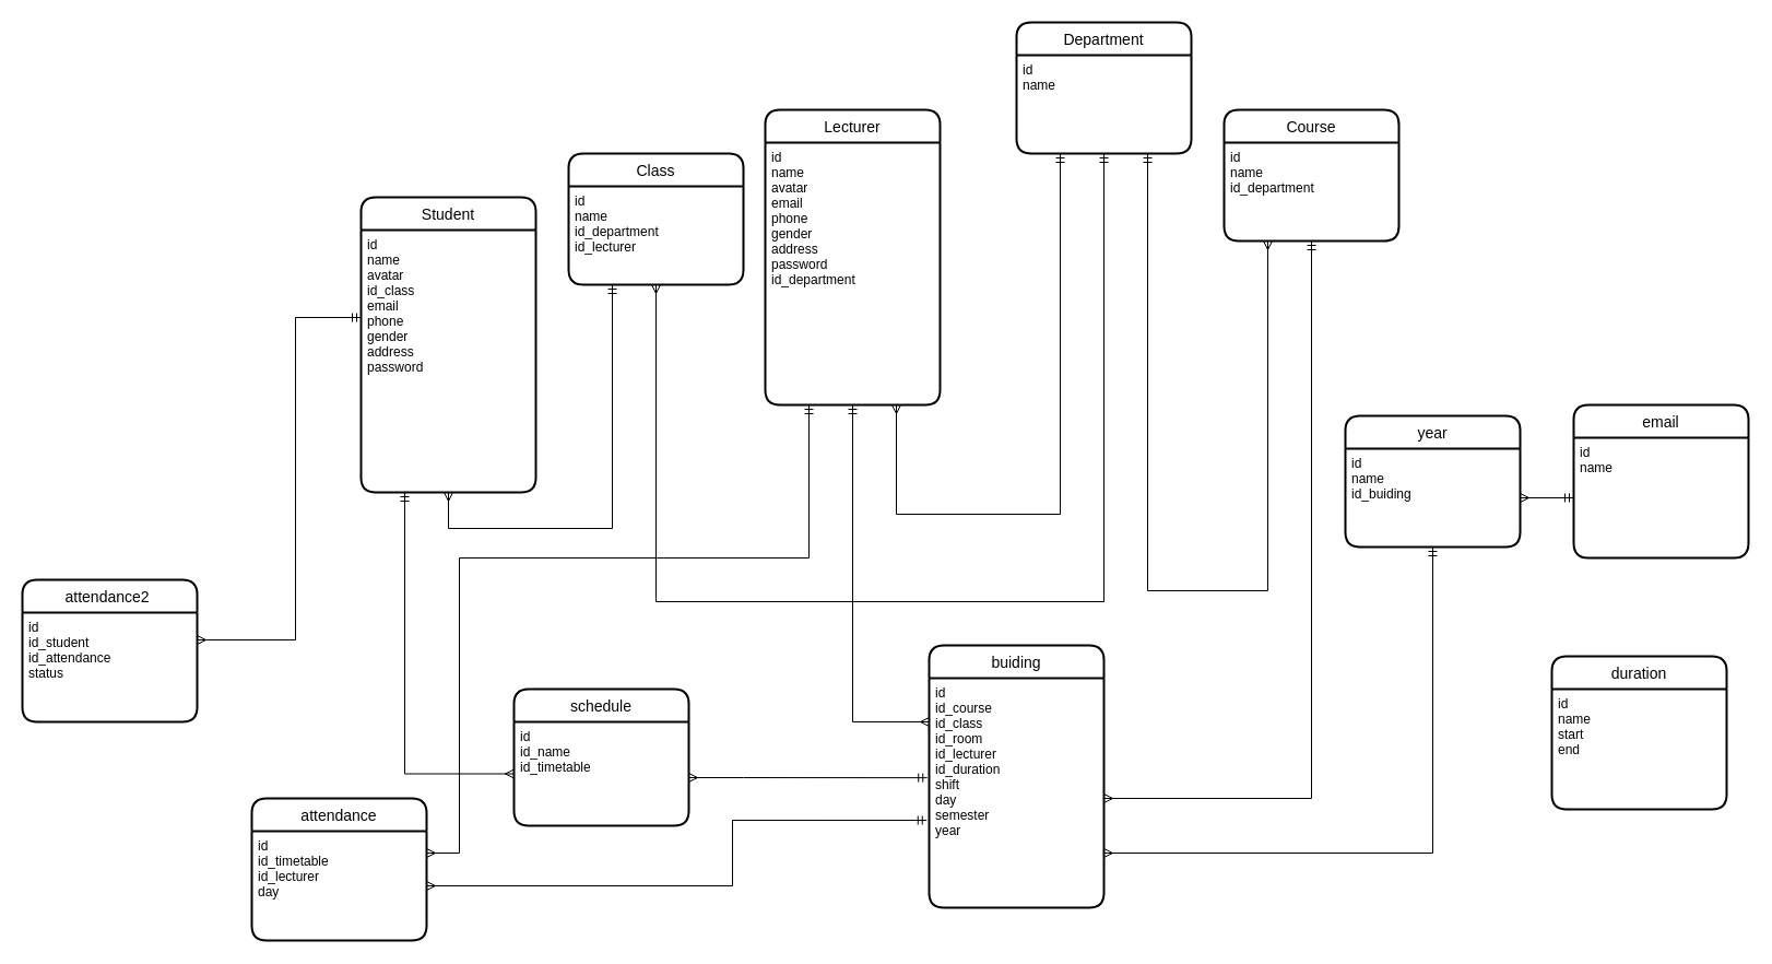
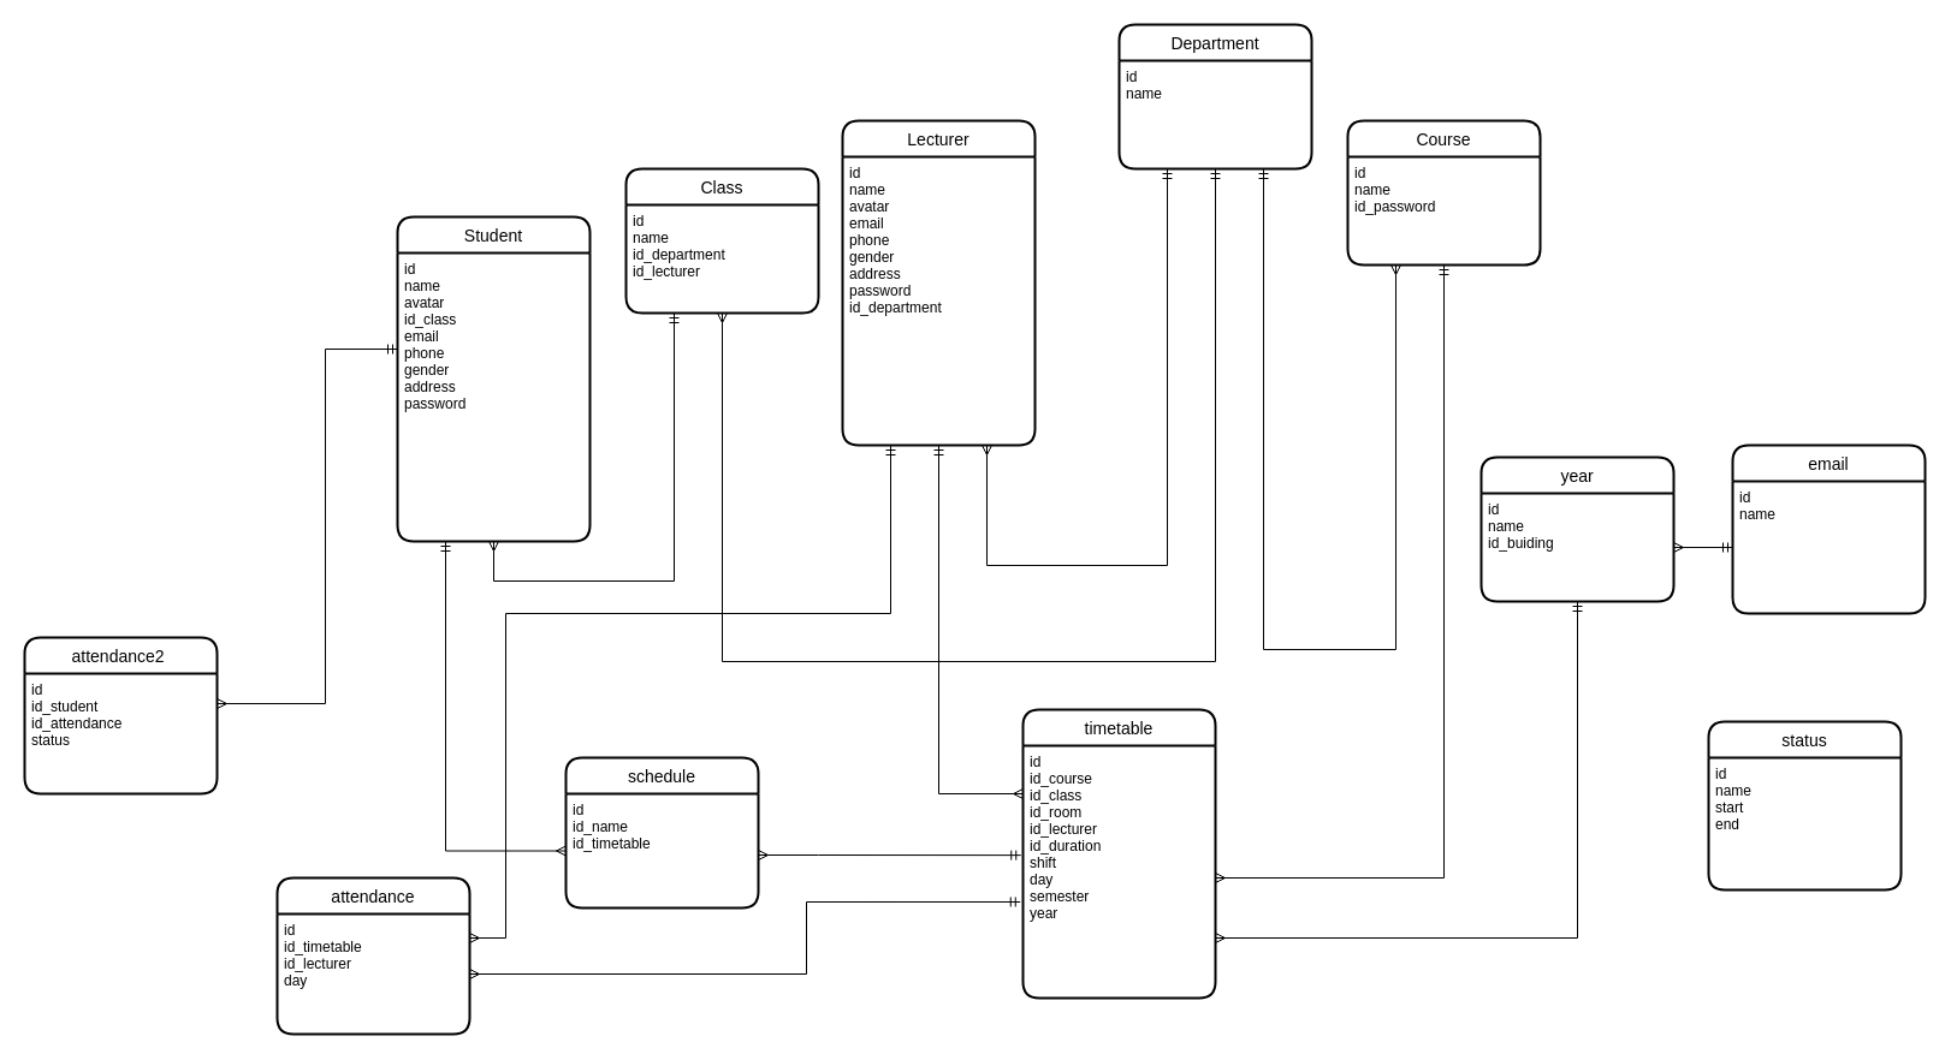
  <mxCell id="0" />
  <mxCell id="1" parent="0" />
  <mxCell id="2" value="Student" style="swimlane;childLayout=stackLayout;horizontal=1;startSize=30;horizontalStack=0;rounded=1;fontSize=14;fontStyle=0;strokeWidth=2;resizeParent=0;resizeLast=1;shadow=0;dashed=0;align=center;" parent="1" vertex="1"><mxGeometry x="330" y="180" width="160" height="270" as="geometry" /></mxCell>
  <mxCell id="3" value="id&#10;name&#10;avatar&#10;id_class&#10;email &#10;phone&#10;gender&#10;address&#10;password&#10;" style="align=left;strokeColor=none;fillColor=none;spacingLeft=4;fontSize=12;verticalAlign=top;resizable=0;rotatable=0;part=1;" parent="2" vertex="1"><mxGeometry y="30" width="160" height="240" as="geometry" /></mxCell>
  <mxCell id="4" style="edgeStyle=orthogonalEdgeStyle;rounded=0;orthogonalLoop=1;jettySize=auto;html=1;entryX=0.5;entryY=1;entryDx=0;entryDy=0;startArrow=ERmany;startFill=0;endArrow=ERmandOne;endFill=0;" parent="1" source="5" target="8" edge="1"><mxGeometry relative="1" as="geometry"><Array as="points"><mxPoint x="600" y="550" /><mxPoint x="1010" y="550" /></Array></mxGeometry></mxCell>
  <mxCell id="5" value="Class" style="swimlane;childLayout=stackLayout;horizontal=1;startSize=30;horizontalStack=0;rounded=1;fontSize=14;fontStyle=0;strokeWidth=2;resizeParent=0;resizeLast=1;shadow=0;dashed=0;align=center;" parent="1" vertex="1"><mxGeometry x="520" y="140" width="160" height="120" as="geometry" /></mxCell>
  <mxCell id="6" value="id&#10;name&#10;id_department&#10;id_lecturer" style="align=left;strokeColor=none;fillColor=none;spacingLeft=4;fontSize=12;verticalAlign=top;resizable=0;rotatable=0;part=1;" parent="5" vertex="1"><mxGeometry y="30" width="160" height="90" as="geometry" /></mxCell>
  <mxCell id="7" value="Department" style="swimlane;childLayout=stackLayout;horizontal=1;startSize=30;horizontalStack=0;rounded=1;fontSize=14;fontStyle=0;strokeWidth=2;resizeParent=0;resizeLast=1;shadow=0;dashed=0;align=center;" parent="1" vertex="1"><mxGeometry x="930" y="20" width="160" height="120" as="geometry" /></mxCell>
  <mxCell id="8" value="id&#10;name" style="align=left;strokeColor=none;fillColor=none;spacingLeft=4;fontSize=12;verticalAlign=top;resizable=0;rotatable=0;part=1;" parent="7" vertex="1"><mxGeometry y="30" width="160" height="90" as="geometry" /></mxCell>
- <mxCell id="9" value="buiding" style="swimlane;childLayout=stackLayout;horizontal=1;startSize=30;horizontalStack=0;rounded=1;fontSize=14;fontStyle=0;strokeWidth=2;resizeParent=0;resizeLast=1;shadow=0;dashed=0;align=center;" parent="1" vertex="1"><mxGeometry x="850" y="590" width="160" height="240" as="geometry" /></mxCell>
+ <mxCell id="9" value="timetable" style="swimlane;childLayout=stackLayout;horizontal=1;startSize=30;horizontalStack=0;rounded=1;fontSize=14;fontStyle=0;strokeWidth=2;resizeParent=0;resizeLast=1;shadow=0;dashed=0;align=center;" parent="1" vertex="1"><mxGeometry x="850" y="590" width="160" height="240" as="geometry" /></mxCell>
  <mxCell id="10" value="id&#10;id_course&#10;id_class&#10;id_room&#10;id_lecturer&#10;id_duration&#10;shift&#10;day&#10;semester&#10;year&#10;" style="align=left;strokeColor=none;fillColor=none;spacingLeft=4;fontSize=12;verticalAlign=top;resizable=0;rotatable=0;part=1;" parent="9" vertex="1"><mxGeometry y="30" width="160" height="210" as="geometry" /></mxCell>
  <mxCell id="11" value="Course" style="swimlane;childLayout=stackLayout;horizontal=1;startSize=30;horizontalStack=0;rounded=1;fontSize=14;fontStyle=0;strokeWidth=2;resizeParent=0;resizeLast=1;shadow=0;dashed=0;align=center;" parent="1" vertex="1"><mxGeometry x="1120" y="100" width="160" height="120" as="geometry" /></mxCell>
- <mxCell id="12" value="id&#10;name&#10;id_department" style="align=left;strokeColor=none;fillColor=none;spacingLeft=4;fontSize=12;verticalAlign=top;resizable=0;rotatable=0;part=1;" parent="11" vertex="1"><mxGeometry y="30" width="160" height="90" as="geometry" /></mxCell>
+ <mxCell id="12" value="id&#10;name&#10;id_password" style="align=left;strokeColor=none;fillColor=none;spacingLeft=4;fontSize=12;verticalAlign=top;resizable=0;rotatable=0;part=1;" parent="11" vertex="1"><mxGeometry y="30" width="160" height="90" as="geometry" /></mxCell>
  <mxCell id="13" value="year" style="swimlane;childLayout=stackLayout;horizontal=1;startSize=30;horizontalStack=0;rounded=1;fontSize=14;fontStyle=0;strokeWidth=2;resizeParent=0;resizeLast=1;shadow=0;dashed=0;align=center;" parent="1" vertex="1"><mxGeometry x="1231" y="380" width="160" height="120" as="geometry" /></mxCell>
  <mxCell id="14" value="id&#10;name&#10;id_buiding&#10;" style="align=left;strokeColor=none;fillColor=none;spacingLeft=4;fontSize=12;verticalAlign=top;resizable=0;rotatable=0;part=1;" parent="13" vertex="1"><mxGeometry y="30" width="160" height="90" as="geometry" /></mxCell>
  <mxCell id="15" value="email" style="swimlane;childLayout=stackLayout;horizontal=1;startSize=30;horizontalStack=0;rounded=1;fontSize=14;fontStyle=0;strokeWidth=2;resizeParent=0;resizeLast=1;shadow=0;dashed=0;align=center;" parent="1" vertex="1"><mxGeometry x="1440" y="370" width="160" height="140" as="geometry" /></mxCell>
  <mxCell id="16" value="id&#10;name &#10;" style="align=left;strokeColor=none;fillColor=none;spacingLeft=4;fontSize=12;verticalAlign=top;resizable=0;rotatable=0;part=1;" parent="15" vertex="1"><mxGeometry y="30" width="160" height="110" as="geometry" /></mxCell>
- <mxCell id="17" value="duration" style="swimlane;childLayout=stackLayout;horizontal=1;startSize=30;horizontalStack=0;rounded=1;fontSize=14;fontStyle=0;strokeWidth=2;resizeParent=0;resizeLast=1;shadow=0;dashed=0;align=center;" parent="1" vertex="1"><mxGeometry x="1420" y="600" width="160" height="140" as="geometry" /></mxCell>
+ <mxCell id="17" value="status" style="swimlane;childLayout=stackLayout;horizontal=1;startSize=30;horizontalStack=0;rounded=1;fontSize=14;fontStyle=0;strokeWidth=2;resizeParent=0;resizeLast=1;shadow=0;dashed=0;align=center;" parent="1" vertex="1"><mxGeometry x="1420" y="600" width="160" height="140" as="geometry" /></mxCell>
  <mxCell id="18" value="id&#10;name&#10;start&#10;end     &#10;" style="align=left;strokeColor=none;fillColor=none;spacingLeft=4;fontSize=12;verticalAlign=top;resizable=0;rotatable=0;part=1;" parent="17" vertex="1"><mxGeometry y="30" width="160" height="110" as="geometry" /></mxCell>
  <mxCell id="19" value="" style="edgeStyle=orthogonalEdgeStyle;fontSize=12;html=1;endArrow=ERmandOne;startArrow=ERmany;rounded=0;entryX=0.25;entryY=1;entryDx=0;entryDy=0;startFill=0;exitX=0.75;exitY=1;exitDx=0;exitDy=0;" parent="1" source="21" target="8" edge="1"><mxGeometry width="100" height="100" relative="1" as="geometry"><mxPoint x="900" y="420" as="sourcePoint" /><mxPoint x="900" y="440" as="targetPoint" /><Array as="points"><mxPoint x="820" y="470" /><mxPoint x="970" y="470" /></Array></mxGeometry></mxCell>
  <mxCell id="20" value="Lecturer" style="swimlane;childLayout=stackLayout;horizontal=1;startSize=30;horizontalStack=0;rounded=1;fontSize=14;fontStyle=0;strokeWidth=2;resizeParent=0;resizeLast=1;shadow=0;dashed=0;align=center;" parent="1" vertex="1"><mxGeometry x="700" y="100" width="160" height="270" as="geometry" /></mxCell>
  <mxCell id="21" value="id&#10;name&#10;avatar&#10;email&#10;phone&#10;gender&#10;address&#10;password&#10;id_department" style="align=left;strokeColor=none;fillColor=none;spacingLeft=4;fontSize=12;verticalAlign=top;resizable=0;rotatable=0;part=1;" parent="20" vertex="1"><mxGeometry y="30" width="160" height="240" as="geometry" /></mxCell>
  <mxCell id="22" value="" style="edgeStyle=orthogonalEdgeStyle;fontSize=12;html=1;endArrow=ERmandOne;startArrow=ERmany;rounded=0;startFill=0;entryX=0.25;entryY=1;entryDx=0;entryDy=0;exitX=0.5;exitY=1;exitDx=0;exitDy=0;" parent="1" source="3" target="6" edge="1"><mxGeometry width="100" height="100" relative="1" as="geometry"><mxPoint x="540" y="300" as="sourcePoint" /><mxPoint x="540" y="330" as="targetPoint" /><Array as="points"><mxPoint x="410" y="483" /><mxPoint x="560" y="483" /></Array></mxGeometry></mxCell>
  <mxCell id="23" value="" style="edgeStyle=orthogonalEdgeStyle;fontSize=12;html=1;endArrow=ERmany;startArrow=ERmandOne;rounded=0;exitX=0.75;exitY=1;exitDx=0;exitDy=0;entryX=0.25;entryY=1;entryDx=0;entryDy=0;endFill=0;startFill=0;" parent="1" source="8" target="12" edge="1"><mxGeometry width="100" height="100" relative="1" as="geometry"><mxPoint x="1121.92" y="507.8" as="sourcePoint" /><mxPoint x="1140" y="385" as="targetPoint" /><Array as="points"><mxPoint x="1050" y="540" /><mxPoint x="1160" y="540" /></Array></mxGeometry></mxCell>
  <mxCell id="24" style="edgeStyle=orthogonalEdgeStyle;rounded=0;orthogonalLoop=1;jettySize=auto;html=1;startArrow=ERmany;startFill=0;endArrow=ERmandOne;endFill=0;entryX=0.5;entryY=1;entryDx=0;entryDy=0;" parent="1" source="10" target="21" edge="1"><mxGeometry relative="1" as="geometry"><Array as="points"><mxPoint x="780" y="660" /></Array><mxPoint x="760" y="430" as="targetPoint" /></mxGeometry></mxCell>
  <mxCell id="25" style="edgeStyle=orthogonalEdgeStyle;rounded=0;orthogonalLoop=1;jettySize=auto;html=1;startArrow=ERmany;startFill=0;endArrow=ERmandOne;endFill=0;entryX=0.5;entryY=1;entryDx=0;entryDy=0;" parent="1" source="10" target="14" edge="1"><mxGeometry relative="1" as="geometry"><Array as="points"><mxPoint x="1311" y="780" /></Array><mxPoint x="1370" y="710" as="targetPoint" /></mxGeometry></mxCell>
  <mxCell id="26" style="edgeStyle=orthogonalEdgeStyle;rounded=0;orthogonalLoop=1;jettySize=auto;html=1;entryX=0.5;entryY=1;entryDx=0;entryDy=0;startArrow=ERmany;startFill=0;endArrow=ERmandOne;endFill=0;" parent="1" source="10" target="12" edge="1"><mxGeometry relative="1" as="geometry"><Array as="points"><mxPoint x="1200" y="730" /></Array></mxGeometry></mxCell>
  <mxCell id="27" style="edgeStyle=orthogonalEdgeStyle;rounded=0;orthogonalLoop=1;jettySize=auto;html=1;startArrow=ERmany;startFill=0;endArrow=ERmandOne;endFill=0;entryX=0;entryY=0.5;entryDx=0;entryDy=0;exitX=1;exitY=0.5;exitDx=0;exitDy=0;" parent="1" source="14" target="16" edge="1"><mxGeometry relative="1" as="geometry"><mxPoint x="1360" y="490" as="targetPoint" /><Array as="points"><mxPoint x="1391" y="455" /></Array></mxGeometry></mxCell>
  <mxCell id="28" value="schedule" style="swimlane;childLayout=stackLayout;horizontal=1;startSize=30;horizontalStack=0;rounded=1;fontSize=14;fontStyle=0;strokeWidth=2;resizeParent=0;resizeLast=1;shadow=0;dashed=0;align=center;" parent="1" vertex="1"><mxGeometry x="470" y="630" width="160" height="125" as="geometry" /></mxCell>
  <mxCell id="29" value="id&#10;id_name&#10;id_timetable" style="align=left;strokeColor=none;fillColor=none;spacingLeft=4;fontSize=12;verticalAlign=top;resizable=0;rotatable=0;part=1;" parent="28" vertex="1"><mxGeometry y="30" width="160" height="95" as="geometry" /></mxCell>
  <mxCell id="30" style="edgeStyle=orthogonalEdgeStyle;rounded=0;orthogonalLoop=1;jettySize=auto;html=1;startArrow=ERmany;startFill=0;endArrow=ERmandOne;endFill=0;entryX=-0.011;entryY=0.434;entryDx=0;entryDy=0;entryPerimeter=0;" parent="1" source="29" target="10" edge="1"><mxGeometry relative="1" as="geometry"><mxPoint x="560" y="795" as="targetPoint" /><Array as="points"><mxPoint x="680" y="711" /><mxPoint x="680" y="711" /></Array></mxGeometry></mxCell>
  <mxCell id="31" style="edgeStyle=orthogonalEdgeStyle;rounded=0;orthogonalLoop=1;jettySize=auto;html=1;entryX=0.25;entryY=1;entryDx=0;entryDy=0;startArrow=ERmany;startFill=0;endArrow=ERmandOne;endFill=0;exitX=0;exitY=0.5;exitDx=0;exitDy=0;" parent="1" source="29" target="3" edge="1"><mxGeometry relative="1" as="geometry"><Array as="points"><mxPoint x="370" y="708" /></Array></mxGeometry></mxCell>
  <mxCell id="32" value="attendance" style="swimlane;childLayout=stackLayout;horizontal=1;startSize=30;horizontalStack=0;rounded=1;fontSize=14;fontStyle=0;strokeWidth=2;resizeParent=0;resizeLast=1;shadow=0;dashed=0;align=center;" parent="1" vertex="1"><mxGeometry x="230" y="730" width="160" height="130" as="geometry" /></mxCell>
  <mxCell id="33" value="id&#10;id_timetable&#10;id_lecturer&#10;day&#10;" style="align=left;strokeColor=none;fillColor=none;spacingLeft=4;fontSize=12;verticalAlign=top;resizable=0;rotatable=0;part=1;" parent="32" vertex="1"><mxGeometry y="30" width="160" height="100" as="geometry" /></mxCell>
  <mxCell id="34" value="attendance2 " style="swimlane;childLayout=stackLayout;horizontal=1;startSize=30;horizontalStack=0;rounded=1;fontSize=14;fontStyle=0;strokeWidth=2;resizeParent=0;resizeLast=1;shadow=0;dashed=0;align=center;" parent="1" vertex="1"><mxGeometry x="20" y="530" width="160" height="130" as="geometry" /></mxCell>
  <mxCell id="35" value="id &#10;id_student&#10;id_attendance&#10;status" style="align=left;strokeColor=none;fillColor=none;spacingLeft=4;fontSize=12;verticalAlign=top;resizable=0;rotatable=0;part=1;" parent="34" vertex="1"><mxGeometry y="30" width="160" height="100" as="geometry" /></mxCell>
  <mxCell id="36" style="edgeStyle=orthogonalEdgeStyle;rounded=0;orthogonalLoop=1;jettySize=auto;html=1;entryX=-0.014;entryY=0.619;entryDx=0;entryDy=0;startArrow=ERmany;startFill=0;endArrow=ERmandOne;endFill=0;entryPerimeter=0;" parent="1" source="33" target="10" edge="1"><mxGeometry relative="1" as="geometry"><Array as="points"><mxPoint x="670" y="810" /><mxPoint x="670" y="750" /></Array></mxGeometry></mxCell>
  <mxCell id="37" style="edgeStyle=orthogonalEdgeStyle;rounded=0;orthogonalLoop=1;jettySize=auto;html=1;entryX=0.25;entryY=1;entryDx=0;entryDy=0;startArrow=ERmany;startFill=0;endArrow=ERmandOne;endFill=0;" parent="1" source="33" target="21" edge="1"><mxGeometry relative="1" as="geometry"><Array as="points"><mxPoint x="420" y="780" /><mxPoint x="420" y="510" /><mxPoint x="740" y="510" /></Array></mxGeometry></mxCell>
  <mxCell id="38" style="edgeStyle=orthogonalEdgeStyle;rounded=0;orthogonalLoop=1;jettySize=auto;html=1;startArrow=ERmany;startFill=0;endArrow=ERmandOne;endFill=0;exitX=1;exitY=0.25;exitDx=0;exitDy=0;" parent="1" source="35" edge="1"><mxGeometry relative="1" as="geometry"><Array as="points"><mxPoint x="270" y="585" /><mxPoint x="270" y="290" /></Array><mxPoint x="330" y="290" as="targetPoint" /></mxGeometry></mxCell>
